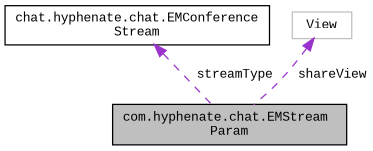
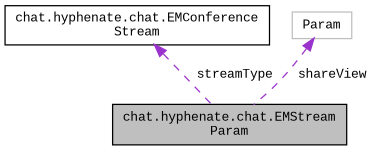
  digraph {
    fontname="Liberation Mono"
    node [color=black fillcolor=white fontname="Liberation Mono" fontsize=10 shape=record style=filled]
    edge [color=darkorchid3 dir=back fontname="Liberation Mono" fontsize=10 labelfontname=Helvetica labelfontsize=10 style=dashed]
-   n1 [fillcolor=grey75 fontcolor=black height=0.2 label="com.hyphenate.chat.EMStream\lParam" width=0.4]
+   n1 [fillcolor=grey75 fontcolor=black height=0.2 label="chat.hyphenate.chat.EMStream\lParam" width=0.4]
    n2 [height=0.2 label="chat.hyphenate.chat.EMConference\lStream" width=0.4]
-   n3 [color=grey75 height=0.2 label=View width=0.4]
+   n3 [color=grey75 height=0.2 label=Param width=0.4]
    n2 -> n1 [label=" streamType"]
    n3 -> n1 [label=" shareView"]
  }
